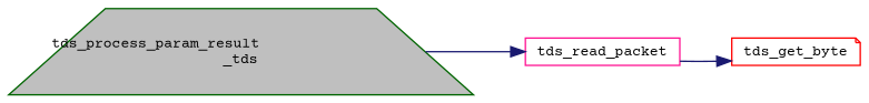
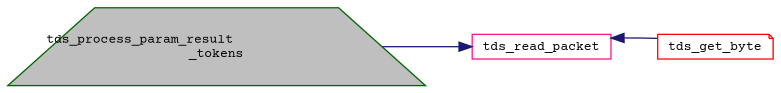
  digraph {
    fontname="Courier Prime"
    rankdir=LR
    node [fillcolor=white fontname="Courier Prime" fontsize=10 style=filled]
    edge [color=midnightblue fontname="Courier Prime" fontsize=10 labelfontname=Helvetica labelfontsize=10 style=solid]
-   n1 [color=darkgreen fillcolor=grey75 fontcolor=black height=0.2 label="tds_process_param_result\l_tds" shape=trapezium width=0.4]
+   n1 [color=darkgreen fillcolor=grey75 fontcolor=black height=0.2 label="tds_process_param_result\l_tokens" shape=trapezium width=0.4]
    n2 [color=deeppink height=0.2 label=tds_read_packet shape=box width=0.4]
    n3 [color=red height=0.2 label=tds_get_byte shape=note width=0.4]
    n1 -> n2
-   n2 -> n3
+   n3 -> n2
  }
